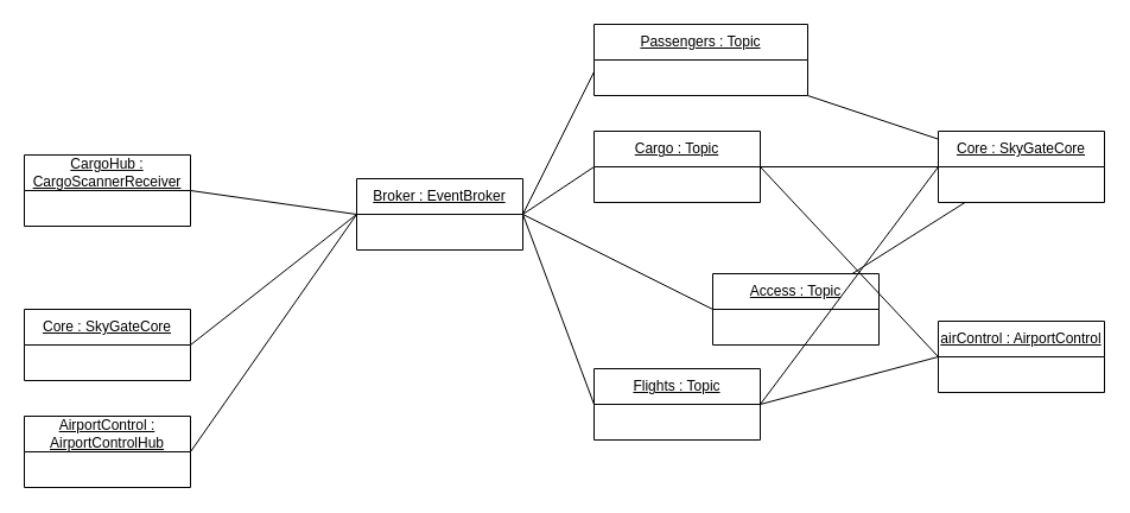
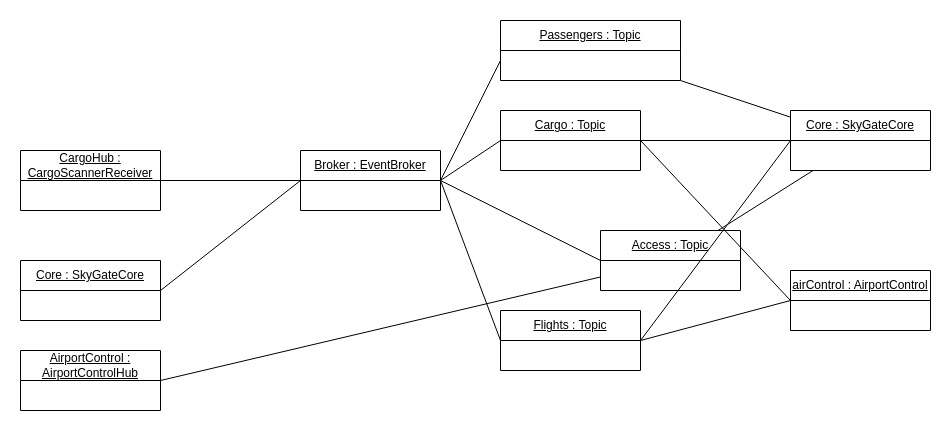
  <mxCell id="0" />
  <mxCell id="1" parent="0" />
  <mxCell id="2" style="rounded=0;orthogonalLoop=1;jettySize=auto;html=1;exitX=1;exitY=0.5;exitDx=0;exitDy=0;entryX=0;entryY=0.5;entryDx=0;entryDy=0;endArrow=none;endFill=0;startArrow=none;startFill=0;" edge="1" parent="1" source="3" target="6"><mxGeometry relative="1" as="geometry" /></mxCell>
- <mxCell id="3" value="&lt;u&gt;CargoHub : CargoScannerReceiver&lt;/u&gt;" style="swimlane;fontStyle=0;childLayout=stackLayout;horizontal=1;startSize=30;horizontalStack=0;resizeParent=1;resizeParentMax=0;resizeLast=0;collapsible=1;marginBottom=0;whiteSpace=wrap;html=1;" vertex="1" parent="1"><mxGeometry x="20" y="130" width="140" height="60" as="geometry" /></mxCell>
+ <mxCell id="3" value="&lt;u&gt;CargoHub : CargoScannerReceiver&lt;/u&gt;" style="swimlane;fontStyle=0;childLayout=stackLayout;horizontal=1;startSize=30;horizontalStack=0;resizeParent=1;resizeParentMax=0;resizeLast=0;collapsible=1;marginBottom=0;whiteSpace=wrap;html=1;" vertex="1" parent="1"><mxGeometry x="20" y="150" width="140" height="60" as="geometry" /></mxCell>
  <mxCell id="4" style="rounded=0;orthogonalLoop=1;jettySize=auto;html=1;exitX=1;exitY=0.5;exitDx=0;exitDy=0;entryX=0;entryY=0.5;entryDx=0;entryDy=0;endArrow=none;endFill=0;startArrow=none;startFill=0;" edge="1" parent="1" source="5" target="6"><mxGeometry relative="1" as="geometry" /></mxCell>
  <mxCell id="5" value="&lt;u&gt;Core : SkyGateCore&lt;/u&gt;" style="swimlane;fontStyle=0;childLayout=stackLayout;horizontal=1;startSize=30;horizontalStack=0;resizeParent=1;resizeParentMax=0;resizeLast=0;collapsible=1;marginBottom=0;whiteSpace=wrap;html=1;" vertex="1" parent="1"><mxGeometry x="20" y="260" width="140" height="60" as="geometry" /></mxCell>
  <mxCell id="6" value="&lt;u&gt;Broker : EventBroker&lt;/u&gt;" style="swimlane;fontStyle=0;childLayout=stackLayout;horizontal=1;startSize=30;horizontalStack=0;resizeParent=1;resizeParentMax=0;resizeLast=0;collapsible=1;marginBottom=0;whiteSpace=wrap;html=1;" vertex="1" parent="1"><mxGeometry x="300" y="150" width="140" height="60" as="geometry" /></mxCell>
  <mxCell id="7" value="&lt;u&gt;Passengers : Topic&lt;/u&gt;" style="swimlane;fontStyle=0;childLayout=stackLayout;horizontal=1;startSize=30;horizontalStack=0;resizeParent=1;resizeParentMax=0;resizeLast=0;collapsible=1;marginBottom=0;whiteSpace=wrap;html=1;" vertex="1" parent="1"><mxGeometry x="500" y="20" width="180" height="60" as="geometry" /></mxCell>
  <mxCell id="8" value="&lt;div&gt;&lt;br&gt;&lt;/div&gt;" style="text;html=1;align=left;verticalAlign=middle;resizable=0;points=[];autosize=1;strokeColor=none;fillColor=none;" vertex="1" parent="7"><mxGeometry y="30" width="180" height="30" as="geometry" /></mxCell>
  <mxCell id="9" style="rounded=0;orthogonalLoop=1;jettySize=auto;html=1;exitX=0;exitY=0.5;exitDx=0;exitDy=0;endArrow=none;endFill=0;startArrow=none;startFill=0;" edge="1" parent="1" source="11"><mxGeometry relative="1" as="geometry"><mxPoint x="440" y="180" as="targetPoint" /></mxGeometry></mxCell>
  <mxCell id="10" style="edgeStyle=orthogonalEdgeStyle;rounded=0;orthogonalLoop=1;jettySize=auto;html=1;entryX=0;entryY=0.5;entryDx=0;entryDy=0;endArrow=none;endFill=0;startArrow=none;startFill=0;" edge="1" parent="1" source="11" target="22"><mxGeometry relative="1" as="geometry" /></mxCell>
  <mxCell id="11" value="&lt;u&gt;Cargo : Topic&lt;/u&gt;" style="swimlane;fontStyle=0;childLayout=stackLayout;horizontal=1;startSize=30;horizontalStack=0;resizeParent=1;resizeParentMax=0;resizeLast=0;collapsible=1;marginBottom=0;whiteSpace=wrap;html=1;" vertex="1" parent="1"><mxGeometry x="500" y="110" width="140" height="60" as="geometry" /></mxCell>
  <mxCell id="12" style="rounded=0;orthogonalLoop=1;jettySize=auto;html=1;exitX=0;exitY=0.5;exitDx=0;exitDy=0;entryX=1;entryY=0.5;entryDx=0;entryDy=0;endArrow=none;endFill=0;startArrow=none;startFill=0;" edge="1" parent="1" source="13" target="6"><mxGeometry relative="1" as="geometry" /></mxCell>
  <mxCell id="13" value="&lt;u&gt;Access : Topic&lt;/u&gt;" style="swimlane;fontStyle=0;childLayout=stackLayout;horizontal=1;startSize=30;horizontalStack=0;resizeParent=1;resizeParentMax=0;resizeLast=0;collapsible=1;marginBottom=0;whiteSpace=wrap;html=1;" vertex="1" parent="1"><mxGeometry x="600" y="230" width="140" height="60" as="geometry" /></mxCell>
  <mxCell id="14" style="rounded=0;orthogonalLoop=1;jettySize=auto;html=1;exitX=0;exitY=0.5;exitDx=0;exitDy=0;endArrow=none;endFill=0;startArrow=none;startFill=0;" edge="1" parent="1" source="15"><mxGeometry relative="1" as="geometry"><mxPoint x="440" y="180" as="targetPoint" /></mxGeometry></mxCell>
  <mxCell id="15" value="&lt;u&gt;Flights : Topic&lt;/u&gt;" style="swimlane;fontStyle=0;childLayout=stackLayout;horizontal=1;startSize=30;horizontalStack=0;resizeParent=1;resizeParentMax=0;resizeLast=0;collapsible=1;marginBottom=0;whiteSpace=wrap;html=1;" vertex="1" parent="1"><mxGeometry x="500" y="310" width="140" height="60" as="geometry" /></mxCell>
  <mxCell id="16" value="" style="endArrow=none;html=1;rounded=0;entryX=1;entryY=0.5;entryDx=0;entryDy=0;endFill=0;startArrow=none;startFill=0;" edge="1" parent="1" target="6"><mxGeometry width="50" height="50" relative="1" as="geometry"><mxPoint x="500" y="60" as="sourcePoint" /><mxPoint x="430.96" y="150" as="targetPoint" /></mxGeometry></mxCell>
- <mxCell id="17" style="rounded=0;orthogonalLoop=1;jettySize=auto;html=1;exitX=1;exitY=0.5;exitDx=0;exitDy=0;entryX=0;entryY=0.5;entryDx=0;entryDy=0;endArrow=none;endFill=0;startArrow=none;startFill=0;" edge="1" parent="1" source="18" target="6"><mxGeometry relative="1" as="geometry" /></mxCell>
+ <mxCell id="17" style="rounded=0;orthogonalLoop=1;jettySize=auto;html=1;exitX=1;exitY=0.5;exitDx=0;exitDy=0;endArrow=none;endFill=0;startArrow=none;startFill=0;" edge="1" parent="1" source="18" target="13"><mxGeometry relative="1" as="geometry" /></mxCell>
  <mxCell id="18" value="&lt;u&gt;AirportControl : AirportControlHub&lt;/u&gt;" style="swimlane;fontStyle=0;childLayout=stackLayout;horizontal=1;startSize=30;horizontalStack=0;resizeParent=1;resizeParentMax=0;resizeLast=0;collapsible=1;marginBottom=0;whiteSpace=wrap;html=1;" vertex="1" parent="1"><mxGeometry x="20" y="350" width="140" height="60" as="geometry" /></mxCell>
  <mxCell id="19" style="rounded=0;orthogonalLoop=1;jettySize=auto;html=1;endArrow=none;endFill=0;startArrow=none;startFill=0;" edge="1" parent="1" source="22" target="7"><mxGeometry relative="1" as="geometry" /></mxCell>
  <mxCell id="20" style="rounded=0;orthogonalLoop=1;jettySize=auto;html=1;endArrow=none;endFill=0;startArrow=none;startFill=0;" edge="1" parent="1" source="22" target="13"><mxGeometry relative="1" as="geometry" /></mxCell>
  <mxCell id="21" style="rounded=0;orthogonalLoop=1;jettySize=auto;html=1;endArrow=none;endFill=0;startArrow=none;startFill=0;exitX=0;exitY=0.5;exitDx=0;exitDy=0;" edge="1" parent="1" source="22"><mxGeometry relative="1" as="geometry"><mxPoint x="640" y="340" as="targetPoint" /><mxPoint x="871.429" y="160" as="sourcePoint" /></mxGeometry></mxCell>
  <mxCell id="22" value="&lt;u&gt;Core : SkyGateCore&lt;/u&gt;" style="swimlane;fontStyle=0;childLayout=stackLayout;horizontal=1;startSize=30;horizontalStack=0;resizeParent=1;resizeParentMax=0;resizeLast=0;collapsible=1;marginBottom=0;whiteSpace=wrap;html=1;" vertex="1" parent="1"><mxGeometry x="790" y="110" width="140" height="60" as="geometry" /></mxCell>
  <mxCell id="23" style="rounded=0;orthogonalLoop=1;jettySize=auto;html=1;entryX=1;entryY=0.5;entryDx=0;entryDy=0;endArrow=none;endFill=0;startArrow=none;startFill=0;exitX=0;exitY=0.5;exitDx=0;exitDy=0;" edge="1" parent="1" source="25" target="15"><mxGeometry relative="1" as="geometry" /></mxCell>
  <mxCell id="24" style="rounded=0;orthogonalLoop=1;jettySize=auto;html=1;entryX=1;entryY=0.5;entryDx=0;entryDy=0;endArrow=none;endFill=0;startArrow=none;startFill=0;exitX=0;exitY=0.5;exitDx=0;exitDy=0;" edge="1" parent="1" source="25" target="11"><mxGeometry relative="1" as="geometry" /></mxCell>
  <mxCell id="25" value="&lt;u&gt;airControl : AirportControl&lt;/u&gt;" style="swimlane;fontStyle=0;childLayout=stackLayout;horizontal=1;startSize=30;horizontalStack=0;resizeParent=1;resizeParentMax=0;resizeLast=0;collapsible=1;marginBottom=0;whiteSpace=wrap;html=1;" vertex="1" parent="1"><mxGeometry x="790" y="270" width="140" height="60" as="geometry" /></mxCell>
